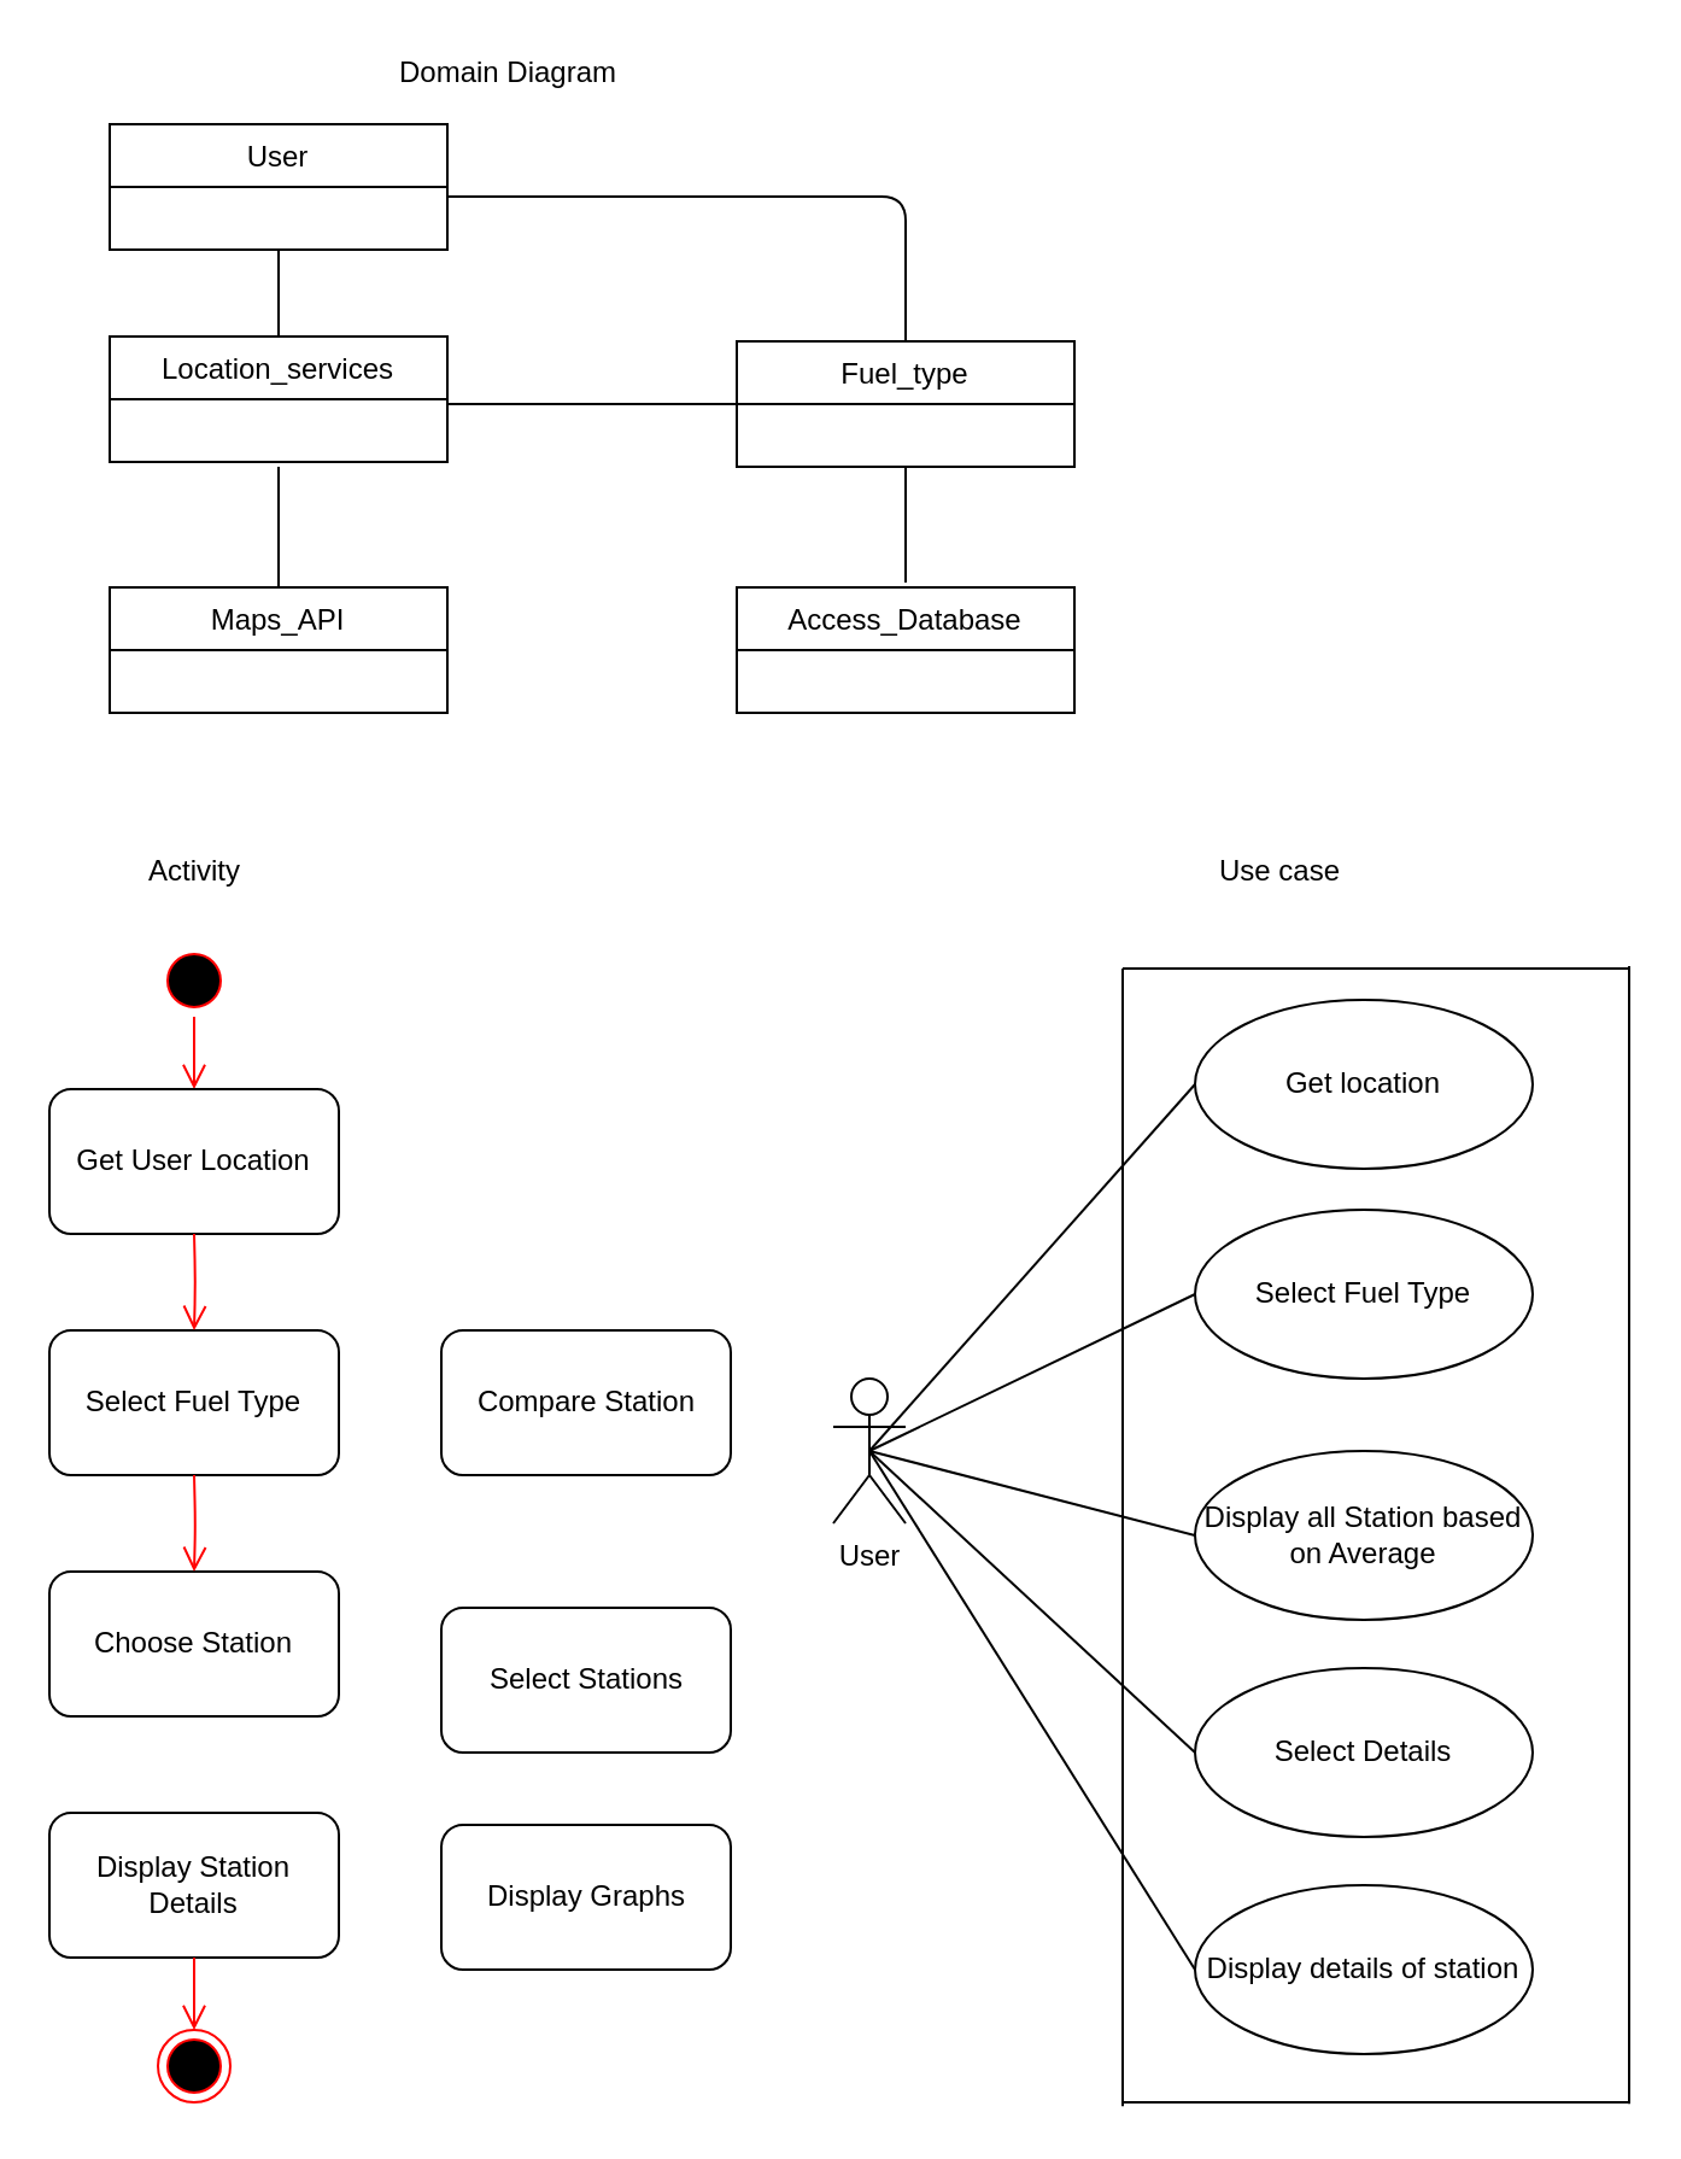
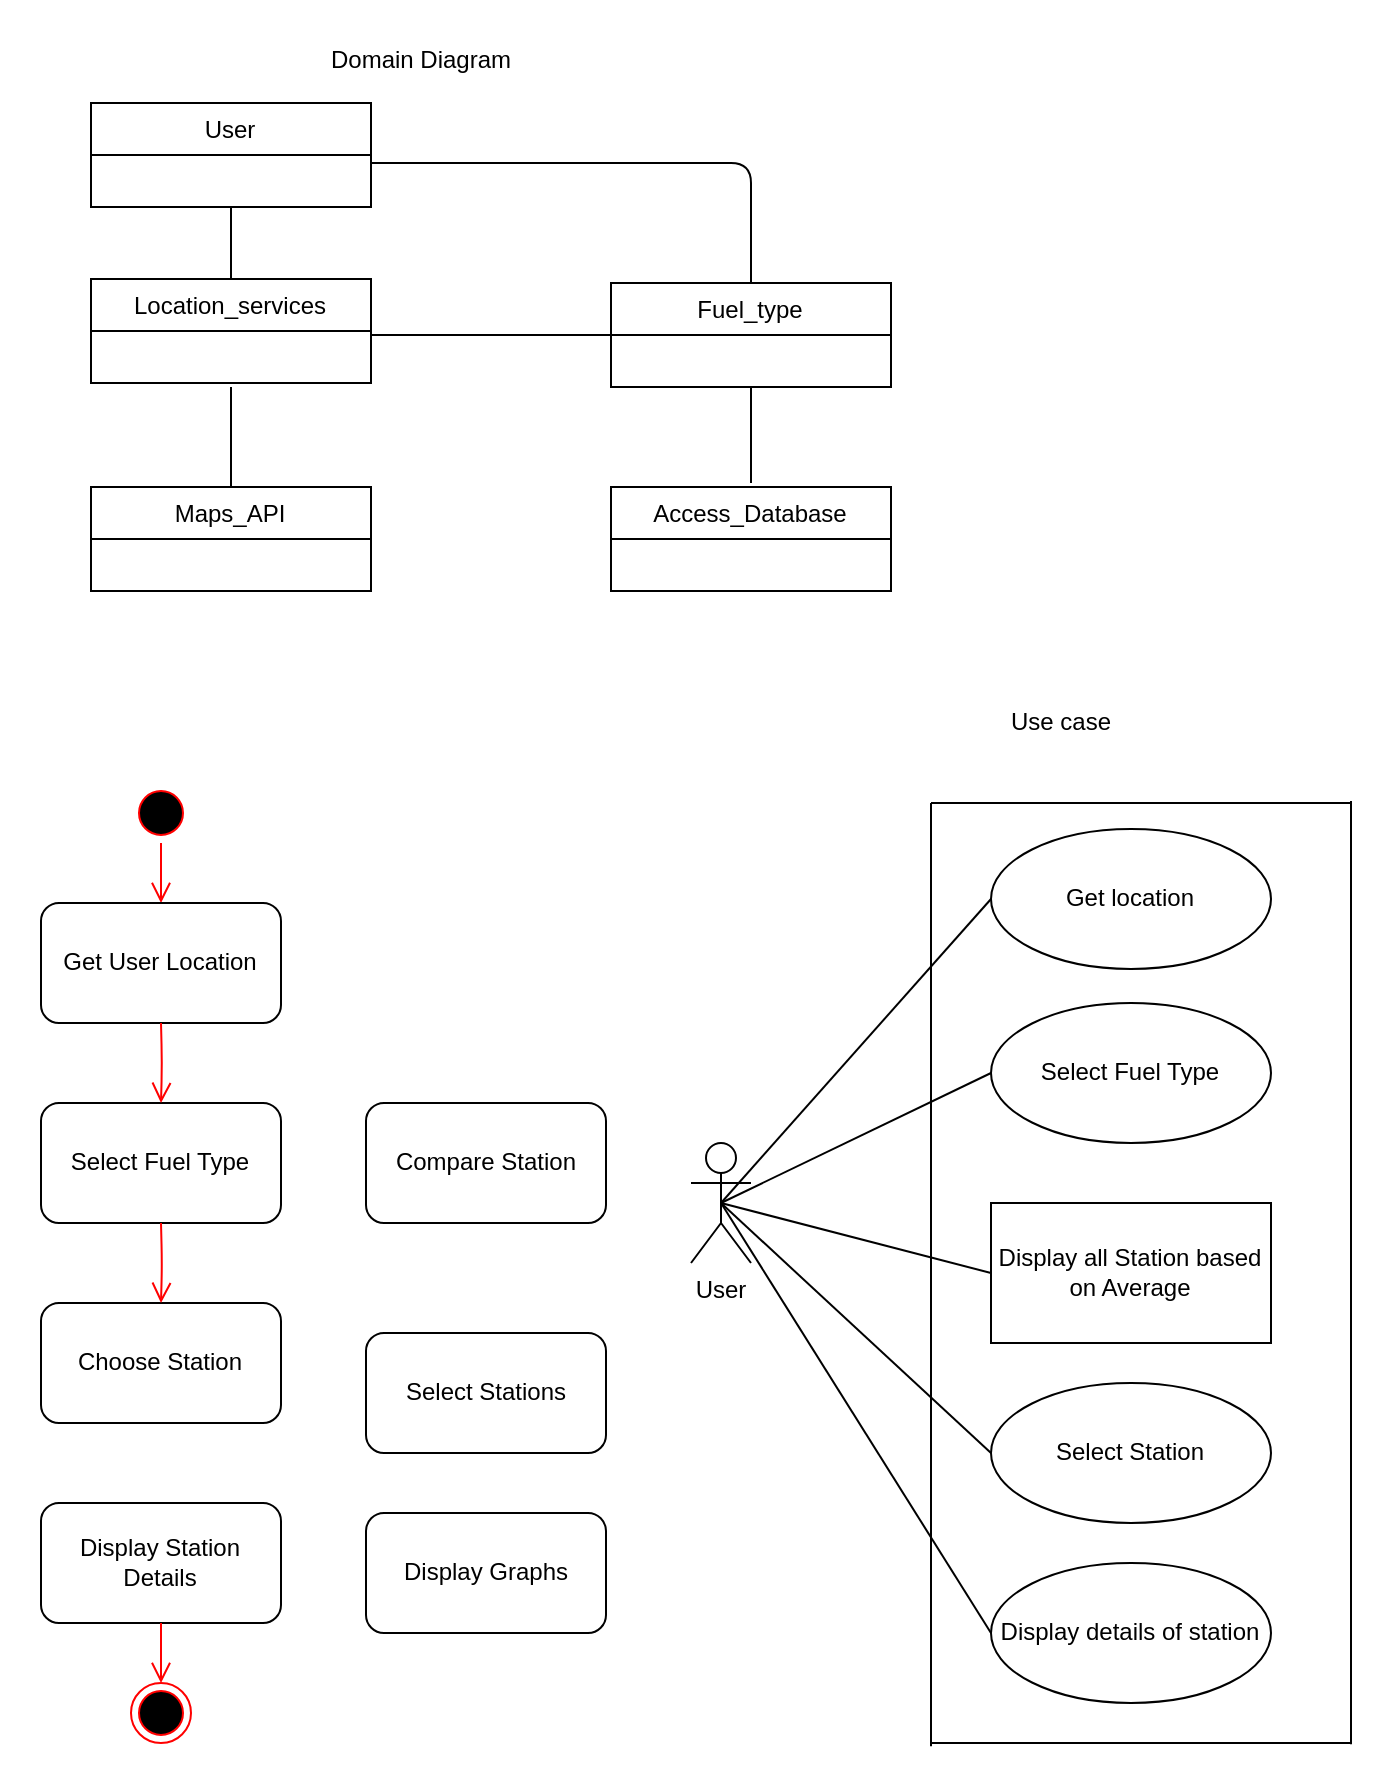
  <mxCell id="0" />
  <mxCell id="1" parent="0" />
  <mxCell id="2" value="Location_services" style="swimlane;fontStyle=0;childLayout=stackLayout;horizontal=1;startSize=26;fillColor=none;horizontalStack=0;resizeParent=1;resizeParentMax=0;resizeLast=0;collapsible=1;marginBottom=0;" parent="1" vertex="1"><mxGeometry x="45" y="139" width="140" height="52" as="geometry" /></mxCell>
  <mxCell id="3" value="User" style="swimlane;fontStyle=0;childLayout=stackLayout;horizontal=1;startSize=26;fillColor=none;horizontalStack=0;resizeParent=1;resizeParentMax=0;resizeLast=0;collapsible=1;marginBottom=0;" parent="1" vertex="1"><mxGeometry x="45" y="51" width="140" height="52" as="geometry" /></mxCell>
  <mxCell id="4" value="Fuel_type" style="swimlane;fontStyle=0;childLayout=stackLayout;horizontal=1;startSize=26;fillColor=none;horizontalStack=0;resizeParent=1;resizeParentMax=0;resizeLast=0;collapsible=1;marginBottom=0;" parent="1" vertex="1"><mxGeometry x="305" y="141" width="140" height="52" as="geometry" /></mxCell>
  <mxCell id="5" value="Access_Database" style="swimlane;fontStyle=0;childLayout=stackLayout;horizontal=1;startSize=26;fillColor=none;horizontalStack=0;resizeParent=1;resizeParentMax=0;resizeLast=0;collapsible=1;marginBottom=0;" parent="1" vertex="1"><mxGeometry x="305" y="243" width="140" height="52" as="geometry" /></mxCell>
  <mxCell id="6" value="Maps_API" style="swimlane;fontStyle=0;childLayout=stackLayout;horizontal=1;startSize=26;fillColor=none;horizontalStack=0;resizeParent=1;resizeParentMax=0;resizeLast=0;collapsible=1;marginBottom=0;" parent="1" vertex="1"><mxGeometry x="45" y="243" width="140" height="52" as="geometry" /></mxCell>
  <mxCell id="7" value="" style="endArrow=none;html=1;exitX=0.5;exitY=0;exitDx=0;exitDy=0;" parent="1" source="2" edge="1"><mxGeometry width="50" height="50" relative="1" as="geometry"><mxPoint x="75" y="153" as="sourcePoint" /><mxPoint x="115" y="103" as="targetPoint" /></mxGeometry></mxCell>
  <mxCell id="8" value="" style="endArrow=none;html=1;exitX=0.5;exitY=0;exitDx=0;exitDy=0;" parent="1" source="6" edge="1"><mxGeometry width="50" height="50" relative="1" as="geometry"><mxPoint x="65" y="243" as="sourcePoint" /><mxPoint x="115" y="193" as="targetPoint" /></mxGeometry></mxCell>
  <mxCell id="9" value="" style="endArrow=none;html=1;entryX=0.5;entryY=0;entryDx=0;entryDy=0;" parent="1" target="4" edge="1"><mxGeometry width="50" height="50" relative="1" as="geometry"><mxPoint x="185" y="81" as="sourcePoint" /><mxPoint x="355" y="81" as="targetPoint" /><Array as="points"><mxPoint x="375" y="81" /></Array></mxGeometry></mxCell>
  <mxCell id="10" value="" style="endArrow=none;html=1;entryX=0;entryY=0.5;entryDx=0;entryDy=0;" parent="1" target="4" edge="1"><mxGeometry width="50" height="50" relative="1" as="geometry"><mxPoint x="185" y="167" as="sourcePoint" /><mxPoint x="235" y="121" as="targetPoint" /></mxGeometry></mxCell>
  <mxCell id="11" value="" style="endArrow=none;html=1;entryX=0.5;entryY=1;entryDx=0;entryDy=0;" parent="1" target="4" edge="1"><mxGeometry width="50" height="50" relative="1" as="geometry"><mxPoint x="375" y="241" as="sourcePoint" /><mxPoint x="95" y="321" as="targetPoint" /></mxGeometry></mxCell>
  <mxCell id="12" value="Domain Diagram" style="text;html=1;align=center;verticalAlign=middle;resizable=0;points=[];;autosize=1;" parent="1" vertex="1"><mxGeometry x="155" y="20" width="110" height="20" as="geometry" /></mxCell>
- <mxCell id="13" value="Activity" style="text;html=1;align=center;verticalAlign=middle;resizable=0;points=[];;autosize=1;" parent="1" vertex="1"><mxGeometry x="55" y="351" width="50" height="20" as="geometry" /></mxCell>
  <mxCell id="14" value="" style="ellipse;html=1;shape=startState;fillColor=#000000;strokeColor=#ff0000;" parent="1" vertex="1"><mxGeometry x="65" y="391" width="30" height="30" as="geometry" /></mxCell>
  <mxCell id="15" value="" style="edgeStyle=orthogonalEdgeStyle;html=1;verticalAlign=bottom;endArrow=open;endSize=8;strokeColor=#ff0000;" parent="1" source="14" edge="1"><mxGeometry relative="1" as="geometry"><mxPoint x="80" y="451" as="targetPoint" /></mxGeometry></mxCell>
  <mxCell id="16" value="Get User Location" style="rounded=1;whiteSpace=wrap;html=1;" parent="1" vertex="1"><mxGeometry x="20" y="451" width="120" height="60" as="geometry" /></mxCell>
  <mxCell id="17" value="Select Fuel Type" style="rounded=1;whiteSpace=wrap;html=1;" parent="1" vertex="1"><mxGeometry x="20" y="551" width="120" height="60" as="geometry" /></mxCell>
  <mxCell id="18" value="Display Station Details" style="rounded=1;whiteSpace=wrap;html=1;" parent="1" vertex="1"><mxGeometry x="20" y="751" width="120" height="60" as="geometry" /></mxCell>
  <mxCell id="19" value="Choose Station" style="rounded=1;whiteSpace=wrap;html=1;" parent="1" vertex="1"><mxGeometry x="20" y="651" width="120" height="60" as="geometry" /></mxCell>
  <mxCell id="20" value="" style="ellipse;html=1;shape=endState;fillColor=#000000;strokeColor=#ff0000;" parent="1" vertex="1"><mxGeometry x="65" y="841" width="30" height="30" as="geometry" /></mxCell>
  <mxCell id="21" value="" style="edgeStyle=orthogonalEdgeStyle;html=1;verticalAlign=bottom;endArrow=open;endSize=8;strokeColor=#ff0000;entryX=0.5;entryY=0;entryDx=0;entryDy=0;exitX=0.5;exitY=1;exitDx=0;exitDy=0;" parent="1" source="18" target="20" edge="1"><mxGeometry relative="1" as="geometry"><mxPoint x="79" y="851" as="targetPoint" /><mxPoint x="79" y="821" as="sourcePoint" /></mxGeometry></mxCell>
  <mxCell id="22" value="" style="edgeStyle=orthogonalEdgeStyle;html=1;verticalAlign=bottom;endArrow=open;endSize=8;strokeColor=#ff0000;entryX=0.5;entryY=0;entryDx=0;entryDy=0;" parent="1" target="17" edge="1"><mxGeometry relative="1" as="geometry"><mxPoint x="80" y="541" as="targetPoint" /><mxPoint x="80" y="511" as="sourcePoint" /></mxGeometry></mxCell>
  <mxCell id="23" value="" style="edgeStyle=orthogonalEdgeStyle;html=1;verticalAlign=bottom;endArrow=open;endSize=8;strokeColor=#ff0000;entryX=0.5;entryY=0;entryDx=0;entryDy=0;" parent="1" target="19" edge="1"><mxGeometry relative="1" as="geometry"><mxPoint x="80" y="641" as="targetPoint" /><mxPoint x="80" y="611" as="sourcePoint" /></mxGeometry></mxCell>
  <mxCell id="24" value="Use case" style="text;html=1;align=center;verticalAlign=middle;resizable=0;points=[];;autosize=1;" parent="1" vertex="1"><mxGeometry x="495" y="351" width="70" height="20" as="geometry" /></mxCell>
  <mxCell id="25" value="User" style="shape=umlActor;verticalLabelPosition=bottom;labelBackgroundColor=#ffffff;verticalAlign=top;html=1;" parent="1" vertex="1"><mxGeometry x="345" y="571" width="30" height="60" as="geometry" /></mxCell>
  <mxCell id="26" value="Get location" style="ellipse;whiteSpace=wrap;html=1;" parent="1" vertex="1"><mxGeometry x="495" y="414" width="140" height="70" as="geometry" /></mxCell>
  <mxCell id="27" value="Select Fuel Type" style="ellipse;whiteSpace=wrap;html=1;" parent="1" vertex="1"><mxGeometry x="495" y="501" width="140" height="70" as="geometry" /></mxCell>
- <mxCell id="28" value="Select Details" style="ellipse;whiteSpace=wrap;html=1;" parent="1" vertex="1"><mxGeometry x="495" y="691" width="140" height="70" as="geometry" /></mxCell>
+ <mxCell id="28" value="Select Station" style="ellipse;whiteSpace=wrap;html=1;" parent="1" vertex="1"><mxGeometry x="495" y="691" width="140" height="70" as="geometry" /></mxCell>
  <mxCell id="29" value="Display details of station" style="ellipse;whiteSpace=wrap;html=1;" parent="1" vertex="1"><mxGeometry x="495" y="781" width="140" height="70" as="geometry" /></mxCell>
- <mxCell id="30" value="Display all Station based on Average" style="ellipse;whiteSpace=wrap;html=1;" parent="1" vertex="1"><mxGeometry x="495" y="601" width="140" height="70" as="geometry" /></mxCell>
+ <mxCell id="30" value="Display all Station based on Average" style="whiteSpace=wrap;html=1;rounded=0;" parent="1" vertex="1"><mxGeometry x="495" y="601" width="140" height="70" as="geometry" /></mxCell>
  <mxCell id="31" value="" style="endArrow=none;html=1;" parent="1" edge="1"><mxGeometry width="50" height="50" relative="1" as="geometry"><mxPoint x="465" y="872.6" as="sourcePoint" /><mxPoint x="465" y="401" as="targetPoint" /></mxGeometry></mxCell>
  <mxCell id="32" value="" style="endArrow=none;html=1;" parent="1" edge="1"><mxGeometry width="50" height="50" relative="1" as="geometry"><mxPoint x="675" y="871.6" as="sourcePoint" /><mxPoint x="675" y="400" as="targetPoint" /></mxGeometry></mxCell>
  <mxCell id="33" value="" style="endArrow=none;html=1;" parent="1" edge="1"><mxGeometry width="50" height="50" relative="1" as="geometry"><mxPoint x="465" y="871" as="sourcePoint" /><mxPoint x="675" y="871" as="targetPoint" /></mxGeometry></mxCell>
  <mxCell id="34" value="" style="endArrow=none;html=1;" parent="1" edge="1"><mxGeometry width="50" height="50" relative="1" as="geometry"><mxPoint x="465" y="401" as="sourcePoint" /><mxPoint x="675" y="401" as="targetPoint" /></mxGeometry></mxCell>
  <mxCell id="35" value="" style="endArrow=none;html=1;entryX=0;entryY=0.5;entryDx=0;entryDy=0;exitX=0.5;exitY=0.5;exitDx=0;exitDy=0;exitPerimeter=0;" parent="1" source="25" target="26" edge="1"><mxGeometry width="50" height="50" relative="1" as="geometry"><mxPoint x="390" y="561" as="sourcePoint" /><mxPoint x="440" y="511" as="targetPoint" /></mxGeometry></mxCell>
  <mxCell id="36" value="" style="endArrow=none;html=1;entryX=0;entryY=0.5;entryDx=0;entryDy=0;exitX=0.5;exitY=0.5;exitDx=0;exitDy=0;exitPerimeter=0;" parent="1" source="25" target="27" edge="1"><mxGeometry width="50" height="50" relative="1" as="geometry"><mxPoint x="400" y="571" as="sourcePoint" /><mxPoint x="505" y="459" as="targetPoint" /></mxGeometry></mxCell>
  <mxCell id="37" value="" style="endArrow=none;html=1;entryX=0;entryY=0.5;entryDx=0;entryDy=0;exitX=0.5;exitY=0.5;exitDx=0;exitDy=0;exitPerimeter=0;" parent="1" source="25" target="30" edge="1"><mxGeometry width="50" height="50" relative="1" as="geometry"><mxPoint x="410" y="581" as="sourcePoint" /><mxPoint x="515" y="469" as="targetPoint" /></mxGeometry></mxCell>
  <mxCell id="38" value="" style="endArrow=none;html=1;entryX=0;entryY=0.5;entryDx=0;entryDy=0;exitX=0.5;exitY=0.5;exitDx=0;exitDy=0;exitPerimeter=0;" parent="1" source="25" target="28" edge="1"><mxGeometry width="50" height="50" relative="1" as="geometry"><mxPoint x="420" y="591" as="sourcePoint" /><mxPoint x="525" y="479" as="targetPoint" /></mxGeometry></mxCell>
  <mxCell id="39" value="" style="endArrow=none;html=1;entryX=0;entryY=0.5;entryDx=0;entryDy=0;exitX=0.5;exitY=0.5;exitDx=0;exitDy=0;exitPerimeter=0;" parent="1" source="25" target="29" edge="1"><mxGeometry width="50" height="50" relative="1" as="geometry"><mxPoint x="430" y="601" as="sourcePoint" /><mxPoint x="535" y="489" as="targetPoint" /></mxGeometry></mxCell>
  <mxCell id="40" value="Compare Station" style="rounded=1;whiteSpace=wrap;html=1;" vertex="1" parent="1"><mxGeometry x="182.5" y="551" width="120" height="60" as="geometry" /></mxCell>
  <mxCell id="41" value="Select Stations" style="rounded=1;whiteSpace=wrap;html=1;" vertex="1" parent="1"><mxGeometry x="182.5" y="666" width="120" height="60" as="geometry" /></mxCell>
  <mxCell id="42" value="Display Graphs" style="rounded=1;whiteSpace=wrap;html=1;" vertex="1" parent="1"><mxGeometry x="182.5" y="756" width="120" height="60" as="geometry" /></mxCell>
